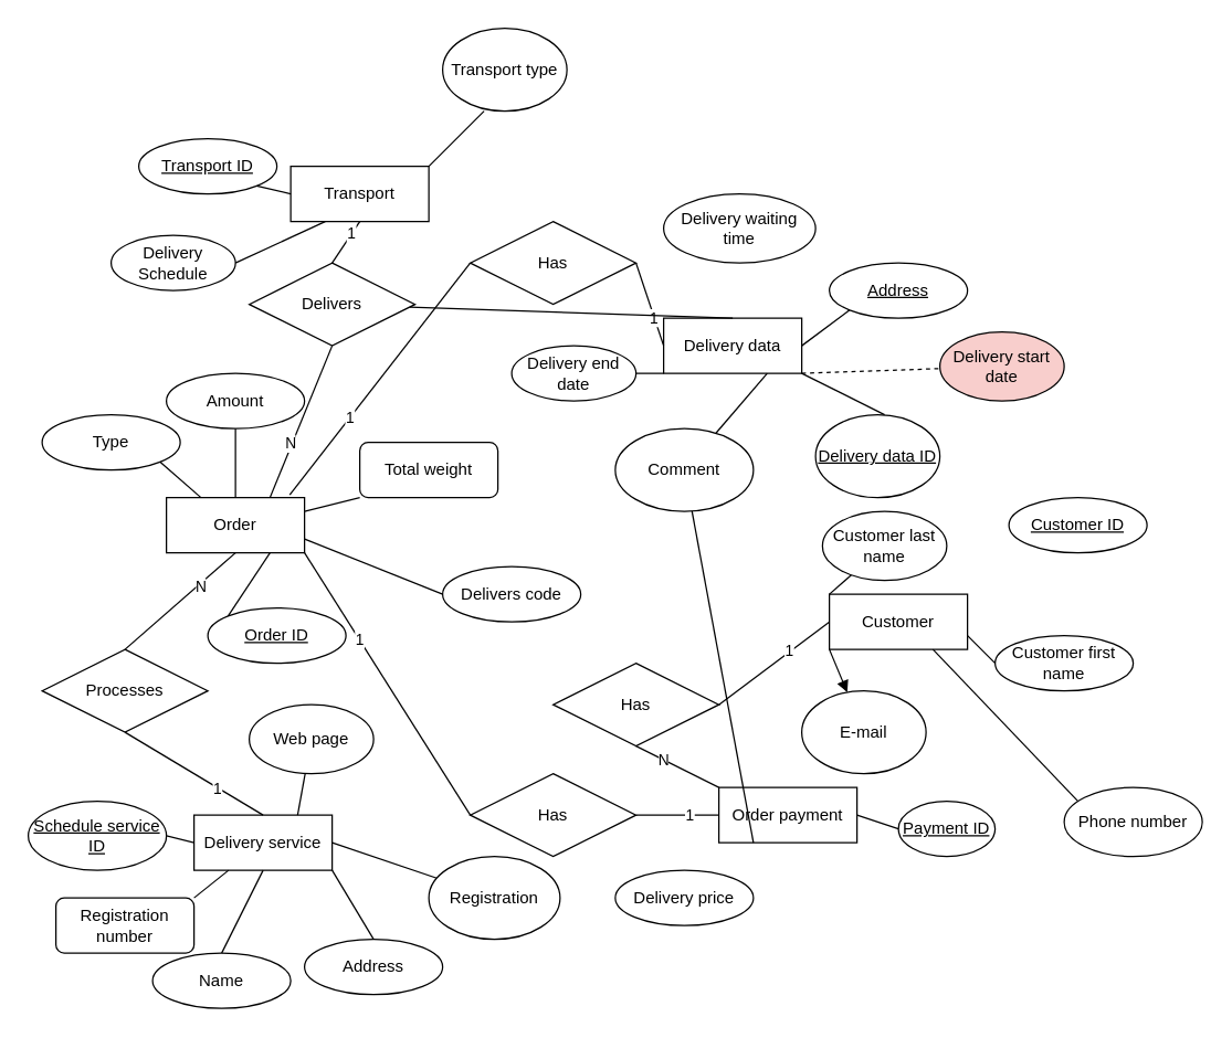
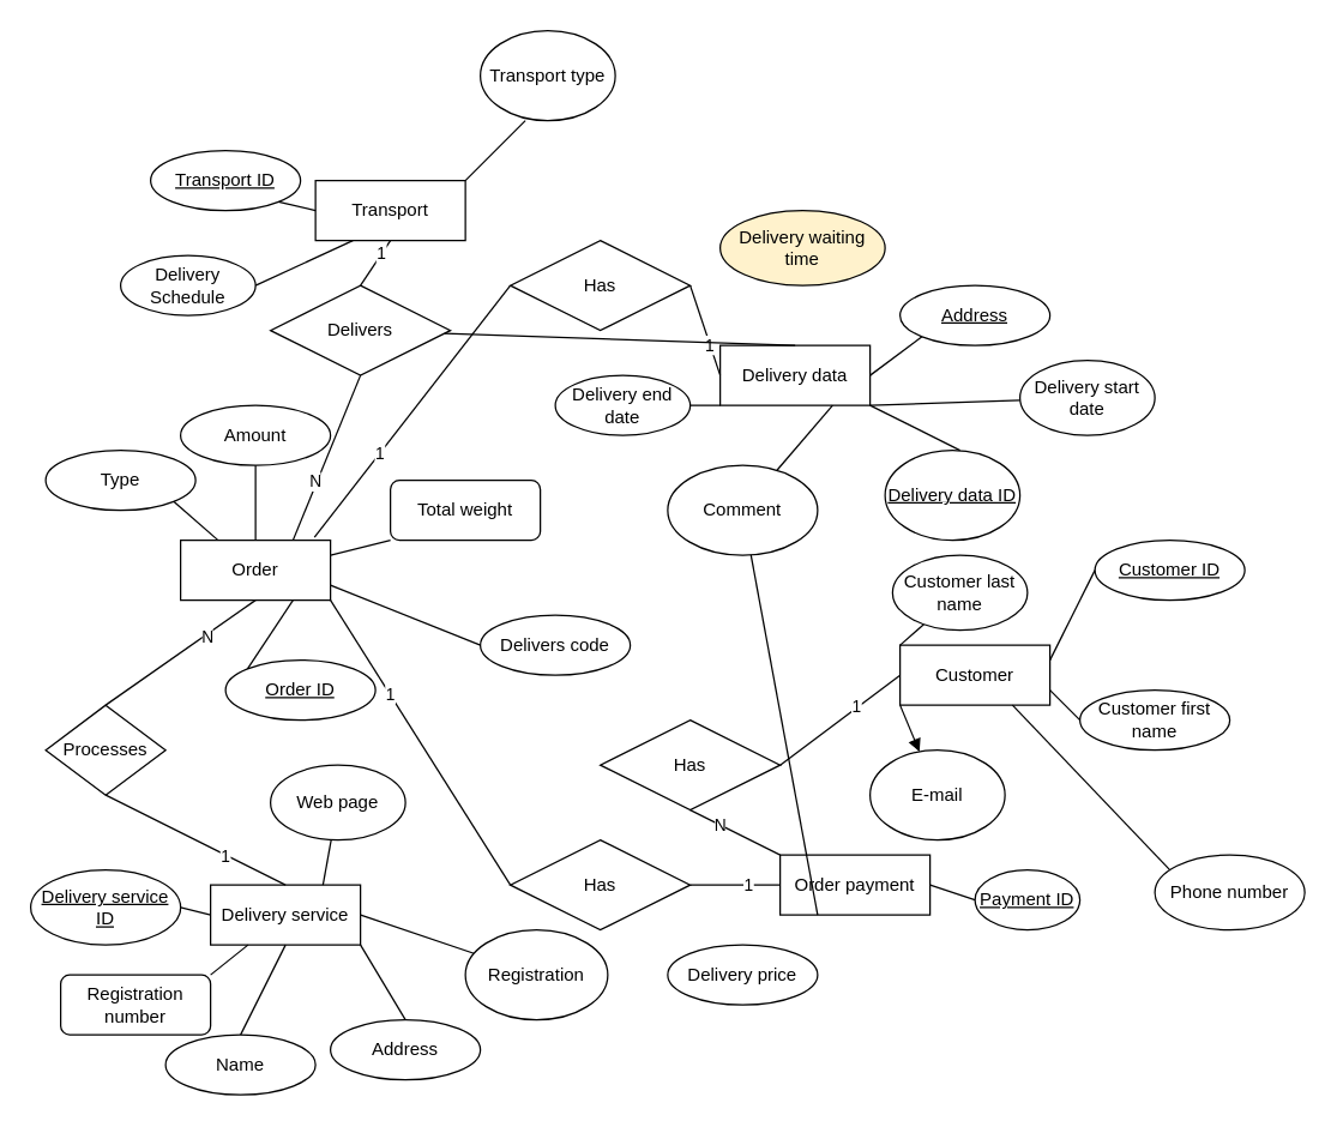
  <mxCell id="0" />
  <mxCell id="1" parent="0" />
  <mxCell id="2" value="Order" style="whiteSpace=wrap;html=1;align=center;" parent="1" vertex="1"><mxGeometry x="120" y="360" width="100" height="40" as="geometry" /></mxCell>
  <mxCell id="3" value="Order ID" style="ellipse;whiteSpace=wrap;html=1;align=center;fontStyle=4;" parent="1" vertex="1"><mxGeometry x="150" y="440" width="100" height="40" as="geometry" /></mxCell>
  <mxCell id="4" value="" style="endArrow=none;html=1;rounded=0;entryX=0.75;entryY=1;entryDx=0;entryDy=0;exitX=0;exitY=0;exitDx=0;exitDy=0;" parent="1" source="3" target="2" edge="1"><mxGeometry relative="1" as="geometry"><mxPoint x="170" y="440" as="sourcePoint" /><mxPoint x="500" y="390" as="targetPoint" /></mxGeometry></mxCell>
  <mxCell id="5" value="Delivery service" style="whiteSpace=wrap;html=1;align=center;" parent="1" vertex="1"><mxGeometry x="140" y="590" width="100" height="40" as="geometry" /></mxCell>
  <mxCell id="6" value="Customer" style="whiteSpace=wrap;html=1;align=center;" parent="1" vertex="1"><mxGeometry x="600" y="430" width="100" height="40" as="geometry" /></mxCell>
- <mxCell id="7" value="Schedule service ID" style="ellipse;whiteSpace=wrap;html=1;align=center;fontStyle=4;" parent="1" vertex="1"><mxGeometry y="580" width="100" height="50" as="geometry" x="20" /></mxCell>
+ <mxCell id="7" value="Delivery service ID" style="ellipse;whiteSpace=wrap;html=1;align=center;fontStyle=4;" parent="1" vertex="1"><mxGeometry y="580" width="100" height="50" as="geometry" x="20" /></mxCell>
  <mxCell id="8" value="" style="endArrow=none;html=1;rounded=0;exitX=1;exitY=0.5;exitDx=0;exitDy=0;entryX=0;entryY=0.5;entryDx=0;entryDy=0;" parent="1" source="7" target="5" edge="1"><mxGeometry relative="1" as="geometry"><mxPoint x="390" y="390" as="sourcePoint" /><mxPoint x="550" y="390" as="targetPoint" /></mxGeometry></mxCell>
  <mxCell id="9" value="Type" style="ellipse;whiteSpace=wrap;html=1;align=center;" parent="1" vertex="1"><mxGeometry x="30" y="300" width="100" height="40" as="geometry" /></mxCell>
  <mxCell id="10" value="" style="endArrow=none;html=1;rounded=0;exitX=1;exitY=1;exitDx=0;exitDy=0;entryX=0.25;entryY=0;entryDx=0;entryDy=0;" parent="1" source="9" target="2" edge="1"><mxGeometry relative="1" as="geometry"><mxPoint x="240" y="420" as="sourcePoint" /><mxPoint x="90" y="390" as="targetPoint" /></mxGeometry></mxCell>
  <mxCell id="11" value="Registration number" style="whiteSpace=wrap;html=1;align=center;rounded=1;" parent="1" vertex="1"><mxGeometry x="40" y="650" width="100" height="40" as="geometry" /></mxCell>
  <mxCell id="12" value="" style="endArrow=none;html=1;rounded=0;exitX=1;exitY=0;exitDx=0;exitDy=0;entryX=0.25;entryY=1;entryDx=0;entryDy=0;" parent="1" source="11" target="5" edge="1"><mxGeometry relative="1" as="geometry"><mxPoint x="420" y="630" as="sourcePoint" /><mxPoint x="475" y="570" as="targetPoint" /></mxGeometry></mxCell>
  <mxCell id="13" value="Delivery data" style="whiteSpace=wrap;html=1;align=center;" parent="1" vertex="1"><mxGeometry x="480" y="230" width="100" height="40" as="geometry" /></mxCell>
  <mxCell id="14" value="Has" style="shape=rhombus;perimeter=rhombusPerimeter;whiteSpace=wrap;html=1;align=center;" parent="1" vertex="1"><mxGeometry x="340" y="160" width="120" height="60" as="geometry" /></mxCell>
  <mxCell id="15" value="" style="endArrow=none;html=1;rounded=0;entryX=1;entryY=0.5;entryDx=0;entryDy=0;exitX=0;exitY=0.5;exitDx=0;exitDy=0;" parent="1" source="13" target="14" edge="1"><mxGeometry relative="1" as="geometry"><mxPoint x="450" y="390" as="sourcePoint" /><mxPoint x="225" y="370" as="targetPoint" /></mxGeometry></mxCell>
  <mxCell id="16" value="1" style="edgeLabel;html=1;align=center;verticalAlign=middle;resizable=0;points=[];" parent="15" vertex="1" connectable="0"><mxGeometry x="-0.307" y="1" relative="1" as="geometry"><mxPoint as="offset" /></mxGeometry></mxCell>
  <mxCell id="17" value="Address" style="ellipse;whiteSpace=wrap;html=1;align=center;" parent="1" vertex="1"><mxGeometry x="220" y="680" width="100" height="40" as="geometry" /></mxCell>
  <mxCell id="18" value="Name" style="ellipse;whiteSpace=wrap;html=1;align=center;" parent="1" vertex="1"><mxGeometry x="110" y="690" width="100" height="40" as="geometry" /></mxCell>
  <mxCell id="19" value="" style="endArrow=none;html=1;rounded=0;exitX=0.5;exitY=0;exitDx=0;exitDy=0;entryX=0.5;entryY=1;entryDx=0;entryDy=0;" parent="1" source="18" target="5" edge="1"><mxGeometry relative="1" as="geometry"><mxPoint x="460" y="620" as="sourcePoint" /><mxPoint x="515" y="560" as="targetPoint" /></mxGeometry></mxCell>
  <mxCell id="20" value="" style="endArrow=none;html=1;rounded=0;exitX=1;exitY=1;exitDx=0;exitDy=0;entryX=0.5;entryY=0;entryDx=0;entryDy=0;" parent="1" source="5" target="17" edge="1"><mxGeometry relative="1" as="geometry"><mxPoint x="525" y="640" as="sourcePoint" /><mxPoint x="580" y="580" as="targetPoint" /></mxGeometry></mxCell>
  <mxCell id="21" value="&lt;u&gt;Customer ID&lt;/u&gt;" style="ellipse;whiteSpace=wrap;html=1;align=center;" parent="1" vertex="1"><mxGeometry x="730" y="360" width="100" height="40" as="geometry" /></mxCell>
+ <mxCell id="22" value="" style="endArrow=none;html=1;rounded=0;exitX=1;exitY=0.25;exitDx=0;exitDy=0;entryX=0;entryY=0.5;entryDx=0;entryDy=0;" parent="1" source="6" target="21" edge="1"><mxGeometry relative="1" as="geometry"><mxPoint x="675.355" y="575.858" as="sourcePoint" /><mxPoint x="860" y="420" as="targetPoint" /></mxGeometry></mxCell>
  <mxCell id="23" value="Transport" style="whiteSpace=wrap;html=1;align=center;" parent="1" vertex="1"><mxGeometry x="210" y="120" width="100" height="40" as="geometry" /></mxCell>
  <mxCell id="24" value="" style="endArrow=none;html=1;rounded=0;exitX=0;exitY=0.5;exitDx=0;exitDy=0;entryX=0.893;entryY=-0.05;entryDx=0;entryDy=0;entryPerimeter=0;" parent="1" source="14" target="2" edge="1"><mxGeometry relative="1" as="geometry"><mxPoint x="349.5" y="300" as="sourcePoint" /><mxPoint x="349.5" y="200" as="targetPoint" /><Array as="points"><mxPoint x="340" y="190" /></Array></mxGeometry></mxCell>
  <mxCell id="25" value="1" style="edgeLabel;html=1;align=center;verticalAlign=middle;resizable=0;points=[];" parent="24" vertex="1" connectable="0"><mxGeometry x="0.332" y="-1" relative="1" as="geometry"><mxPoint as="offset" /></mxGeometry></mxCell>
  <mxCell id="26" value="&lt;u&gt;Transport ID&lt;/u&gt;" style="ellipse;whiteSpace=wrap;html=1;align=center;" parent="1" vertex="1"><mxGeometry x="100" y="100" width="100" height="40" as="geometry" /></mxCell>
  <mxCell id="27" value="" style="endArrow=none;html=1;rounded=0;entryX=0;entryY=0.5;entryDx=0;entryDy=0;exitX=1;exitY=1;exitDx=0;exitDy=0;" parent="1" source="26" target="23" edge="1"><mxGeometry relative="1" as="geometry"><mxPoint x="430" y="150" as="sourcePoint" /><mxPoint x="389.5" y="220" as="targetPoint" /></mxGeometry></mxCell>
  <mxCell id="28" value="Total weight" style="whiteSpace=wrap;html=1;align=center;rounded=1;" parent="1" vertex="1"><mxGeometry x="260" y="320" width="100" height="40" as="geometry" /></mxCell>
  <mxCell id="29" value="" style="endArrow=none;html=1;rounded=0;exitX=0;exitY=0.5;exitDx=0;exitDy=0;entryX=1;entryY=0.75;entryDx=0;entryDy=0;startArrow=none;" parent="1" source="61" target="2" edge="1"><mxGeometry relative="1" as="geometry"><mxPoint x="100" y="380" as="sourcePoint" /><mxPoint x="175" y="450" as="targetPoint" /></mxGeometry></mxCell>
  <mxCell id="30" value="Delivers" style="shape=rhombus;perimeter=rhombusPerimeter;whiteSpace=wrap;html=1;align=center;" parent="1" vertex="1"><mxGeometry x="180" y="190" width="120" height="60" as="geometry" /></mxCell>
  <mxCell id="31" value="" style="endArrow=none;html=1;rounded=0;exitX=0.5;exitY=1;exitDx=0;exitDy=0;entryX=0.75;entryY=0;entryDx=0;entryDy=0;" parent="1" source="30" target="2" edge="1"><mxGeometry relative="1" as="geometry"><mxPoint x="135.355" y="294.142" as="sourcePoint" /><mxPoint x="175" y="370" as="targetPoint" /></mxGeometry></mxCell>
  <mxCell id="32" value="N" style="edgeLabel;html=1;align=center;verticalAlign=middle;resizable=0;points=[];" parent="31" vertex="1" connectable="0"><mxGeometry x="0.295" y="-1" relative="1" as="geometry"><mxPoint as="offset" /></mxGeometry></mxCell>
  <mxCell id="33" value="" style="endArrow=none;html=1;rounded=0;exitX=0.5;exitY=0;exitDx=0;exitDy=0;entryX=0.5;entryY=1;entryDx=0;entryDy=0;" parent="1" source="30" target="23" edge="1"><mxGeometry relative="1" as="geometry"><mxPoint x="270.355" y="230.002" as="sourcePoint" /><mxPoint x="310" y="305.86" as="targetPoint" /></mxGeometry></mxCell>
  <mxCell id="34" value="1" style="edgeLabel;html=1;align=center;verticalAlign=middle;resizable=0;points=[];" parent="33" vertex="1" connectable="0"><mxGeometry x="0.404" y="1" relative="1" as="geometry"><mxPoint as="offset" /></mxGeometry></mxCell>
  <mxCell id="35" value="Delivery Schedule" style="ellipse;whiteSpace=wrap;html=1;align=center;" parent="1" vertex="1"><mxGeometry x="80" y="170" width="90" height="40" as="geometry" /></mxCell>
  <mxCell id="36" value="" style="endArrow=none;html=1;rounded=0;entryX=0.25;entryY=1;entryDx=0;entryDy=0;exitX=1;exitY=0.5;exitDx=0;exitDy=0;" parent="1" source="35" target="23" edge="1"><mxGeometry relative="1" as="geometry"><mxPoint x="455" y="130" as="sourcePoint" /><mxPoint x="420" y="170" as="targetPoint" /></mxGeometry></mxCell>
  <mxCell id="37" value="Order payment" style="whiteSpace=wrap;html=1;align=center;" parent="1" vertex="1"><mxGeometry x="520" y="570" width="100" height="40" as="geometry" /></mxCell>
  <mxCell id="38" value="Has" style="shape=rhombus;perimeter=rhombusPerimeter;whiteSpace=wrap;html=1;align=center;" parent="1" vertex="1"><mxGeometry x="340" y="560" width="120" height="60" as="geometry" /></mxCell>
  <mxCell id="39" value="" style="endArrow=none;html=1;rounded=0;exitX=1;exitY=0.5;exitDx=0;exitDy=0;entryX=0;entryY=0.5;entryDx=0;entryDy=0;" parent="1" source="38" target="37" edge="1"><mxGeometry relative="1" as="geometry"><mxPoint x="550" y="570" as="sourcePoint" /><mxPoint x="544.645" y="605.858" as="targetPoint" /></mxGeometry></mxCell>
  <mxCell id="40" value="1" style="edgeLabel;html=1;align=center;verticalAlign=middle;resizable=0;points=[];" parent="39" vertex="1" connectable="0"><mxGeometry x="0.275" y="1" relative="1" as="geometry"><mxPoint as="offset" /></mxGeometry></mxCell>
  <mxCell id="41" value="" style="endArrow=none;html=1;rounded=0;exitX=1;exitY=1;exitDx=0;exitDy=0;entryX=0;entryY=0.5;entryDx=0;entryDy=0;" parent="1" source="2" target="38" edge="1"><mxGeometry relative="1" as="geometry"><mxPoint x="560" y="580" as="sourcePoint" /><mxPoint x="554.645" y="615.858" as="targetPoint" /></mxGeometry></mxCell>
  <mxCell id="42" value="1" style="edgeLabel;html=1;align=center;verticalAlign=middle;resizable=0;points=[];" parent="41" vertex="1" connectable="0"><mxGeometry x="-0.339" relative="1" as="geometry"><mxPoint as="offset" /></mxGeometry></mxCell>
  <mxCell id="43" value="Has" style="shape=rhombus;perimeter=rhombusPerimeter;whiteSpace=wrap;html=1;align=center;" parent="1" vertex="1"><mxGeometry x="400" y="480" width="120" height="60" as="geometry" /></mxCell>
  <mxCell id="44" value="" style="endArrow=none;html=1;rounded=0;exitX=0.5;exitY=1;exitDx=0;exitDy=0;entryX=0;entryY=0;entryDx=0;entryDy=0;" parent="1" source="43" target="37" edge="1"><mxGeometry relative="1" as="geometry"><mxPoint x="810" y="440" as="sourcePoint" /><mxPoint x="930" y="480" as="targetPoint" /></mxGeometry></mxCell>
  <mxCell id="45" value="N" style="edgeLabel;html=1;align=center;verticalAlign=middle;resizable=0;points=[];" parent="44" vertex="1" connectable="0"><mxGeometry x="-0.339" relative="1" as="geometry"><mxPoint as="offset" /></mxGeometry></mxCell>
  <mxCell id="46" value="" style="endArrow=none;html=1;rounded=0;exitX=1;exitY=0.5;exitDx=0;exitDy=0;entryX=0;entryY=0.5;entryDx=0;entryDy=0;" parent="1" source="43" target="6" edge="1"><mxGeometry relative="1" as="geometry"><mxPoint x="910" y="540" as="sourcePoint" /><mxPoint x="960" y="580" as="targetPoint" /><Array as="points"><mxPoint x="520" y="510" /></Array></mxGeometry></mxCell>
  <mxCell id="47" value="1" style="edgeLabel;html=1;align=center;verticalAlign=middle;resizable=0;points=[];" parent="46" vertex="1" connectable="0"><mxGeometry x="0.275" y="1" relative="1" as="geometry"><mxPoint as="offset" /></mxGeometry></mxCell>
  <mxCell id="48" value="Delivery price" style="ellipse;whiteSpace=wrap;html=1;align=center;" parent="1" vertex="1"><mxGeometry x="445" y="630" width="100" height="40" as="geometry" /></mxCell>
  <mxCell id="49" value="&lt;u&gt;Payment ID&lt;/u&gt;" style="ellipse;whiteSpace=wrap;html=1;align=center;" parent="1" vertex="1"><mxGeometry x="650" y="580" width="70" height="40" as="geometry" /></mxCell>
  <mxCell id="50" value="" style="endArrow=none;html=1;rounded=0;entryX=0;entryY=0.5;entryDx=0;entryDy=0;exitX=1;exitY=0.5;exitDx=0;exitDy=0;" parent="1" source="37" target="49" edge="1"><mxGeometry relative="1" as="geometry"><mxPoint x="615.355" y="634.142" as="sourcePoint" /><mxPoint x="630" y="680" as="targetPoint" /></mxGeometry></mxCell>
  <mxCell id="51" value="" style="endArrow=none;html=1;rounded=0;exitX=0.25;exitY=1;exitDx=0;exitDy=0;" parent="1" source="37" target="74" edge="1"><mxGeometry relative="1" as="geometry"><mxPoint x="635.355" y="654.142" as="sourcePoint" /><mxPoint x="650" y="700" as="targetPoint" /></mxGeometry></mxCell>
- <mxCell id="52" value="Delivery waiting time" style="ellipse;whiteSpace=wrap;html=1;align=center;" parent="1" vertex="1"><mxGeometry x="480" y="140" width="110" height="50" as="geometry" /></mxCell>
+ <mxCell id="52" value="Delivery waiting time" style="ellipse;whiteSpace=wrap;html=1;align=center;fillColor=#fff2cc;" parent="1" vertex="1"><mxGeometry x="480" y="140" width="110" height="50" as="geometry" /></mxCell>
  <mxCell id="53" value="" style="endArrow=none;html=1;rounded=0;exitX=0.5;exitY=0;exitDx=0;exitDy=0;" parent="1" source="13" target="30" edge="1"><mxGeometry relative="1" as="geometry"><mxPoint x="580" y="170" as="sourcePoint" /><mxPoint x="410" y="160" as="targetPoint" /></mxGeometry></mxCell>
- <mxCell id="54" value="Processes" style="shape=rhombus;perimeter=rhombusPerimeter;whiteSpace=wrap;html=1;align=center;" parent="1" vertex="1"><mxGeometry x="30" y="470" width="120" height="60" as="geometry" /></mxCell>
+ <mxCell id="54" value="Processes" style="shape=rhombus;perimeter=rhombusPerimeter;whiteSpace=wrap;html=1;align=center;" parent="1" vertex="1"><mxGeometry x="30" y="470" width="80" height="60" as="geometry" /></mxCell>
  <mxCell id="55" value="" style="endArrow=none;html=1;rounded=0;exitX=0.5;exitY=1;exitDx=0;exitDy=0;entryX=0.5;entryY=0;entryDx=0;entryDy=0;" parent="1" source="2" target="54" edge="1"><mxGeometry relative="1" as="geometry"><mxPoint x="160" y="590" as="sourcePoint" /><mxPoint x="190" y="520" as="targetPoint" /></mxGeometry></mxCell>
  <mxCell id="56" value="N" style="edgeLabel;html=1;align=center;verticalAlign=middle;resizable=0;points=[];" parent="55" vertex="1" connectable="0"><mxGeometry x="-0.314" y="1" relative="1" as="geometry"><mxPoint x="1" as="offset" /></mxGeometry></mxCell>
  <mxCell id="57" value="" style="endArrow=none;html=1;rounded=0;exitX=0.5;exitY=0;exitDx=0;exitDy=0;entryX=0.5;entryY=1;entryDx=0;entryDy=0;" parent="1" source="5" target="54" edge="1"><mxGeometry relative="1" as="geometry"><mxPoint x="200" y="580" as="sourcePoint" /><mxPoint x="250" y="540" as="targetPoint" /></mxGeometry></mxCell>
  <mxCell id="58" value="1" style="edgeLabel;html=1;align=center;verticalAlign=middle;resizable=0;points=[];" parent="57" vertex="1" connectable="0"><mxGeometry x="-0.314" y="1" relative="1" as="geometry"><mxPoint x="1" as="offset" /></mxGeometry></mxCell>
  <mxCell id="59" value="Amount" style="ellipse;whiteSpace=wrap;html=1;align=center;" parent="1" vertex="1"><mxGeometry x="120" y="270" width="100" height="40" as="geometry" /></mxCell>
  <mxCell id="60" value="" style="endArrow=none;html=1;rounded=0;exitX=0.5;exitY=1;exitDx=0;exitDy=0;entryX=0.5;entryY=0;entryDx=0;entryDy=0;" parent="1" source="59" target="2" edge="1"><mxGeometry relative="1" as="geometry"><mxPoint x="85.355" y="324.142" as="sourcePoint" /><mxPoint x="175" y="370" as="targetPoint" /></mxGeometry></mxCell>
  <mxCell id="61" value="Delivers code" style="ellipse;whiteSpace=wrap;html=1;align=center;" parent="1" vertex="1"><mxGeometry x="320" y="410" width="100" height="40" as="geometry" /></mxCell>
  <mxCell id="62" value="" style="endArrow=none;html=1;rounded=0;exitX=0;exitY=1;exitDx=0;exitDy=0;entryX=1;entryY=0.25;entryDx=0;entryDy=0;" parent="1" source="28" target="2" edge="1"><mxGeometry relative="1" as="geometry"><mxPoint x="420" y="390" as="sourcePoint" /><mxPoint x="140" y="370" as="targetPoint" /></mxGeometry></mxCell>
  <mxCell id="63" value="&lt;u&gt;Address&lt;/u&gt;" style="ellipse;whiteSpace=wrap;html=1;align=center;" parent="1" vertex="1"><mxGeometry x="600" y="190" width="100" height="40" as="geometry" /></mxCell>
  <mxCell id="64" value="" style="endArrow=none;html=1;rounded=0;entryX=0;entryY=1;entryDx=0;entryDy=0;exitX=1;exitY=0.5;exitDx=0;exitDy=0;" parent="1" source="13" target="63" edge="1"><mxGeometry relative="1" as="geometry"><mxPoint x="550" y="160" as="sourcePoint" /><mxPoint x="570" y="130" as="targetPoint" /></mxGeometry></mxCell>
  <mxCell id="65" value="Customer first name" style="ellipse;whiteSpace=wrap;html=1;align=center;" parent="1" vertex="1"><mxGeometry x="720" y="460" width="100" height="40" as="geometry" /></mxCell>
  <mxCell id="66" value="" style="endArrow=none;html=1;rounded=0;exitX=1;exitY=0.75;exitDx=0;exitDy=0;entryX=0;entryY=0.5;entryDx=0;entryDy=0;" parent="1" source="6" target="65" edge="1"><mxGeometry relative="1" as="geometry"><mxPoint x="650" y="390" as="sourcePoint" /><mxPoint x="680" y="360" as="targetPoint" /></mxGeometry></mxCell>
  <mxCell id="67" value="" style="endArrow=none;html=1;" edge="1" parent="1"><mxGeometry width="50" height="50" relative="1" as="geometry"><mxPoint x="310" y="120" as="sourcePoint" /><mxPoint x="350" y="80" as="targetPoint" /></mxGeometry></mxCell>
  <mxCell id="68" value="Transport type" style="ellipse;whiteSpace=wrap;html=1;" vertex="1" parent="1"><mxGeometry x="320" y="20" width="90" height="60" as="geometry" /></mxCell>
- <mxCell id="69" value="" style="endArrow=none;html=1;exitX=1;exitY=1;exitDx=0;exitDy=0;dashed=1;" edge="1" parent="1" source="13" target="70"><mxGeometry width="50" height="50" relative="1" as="geometry"><mxPoint x="600" y="300" as="sourcePoint" /><mxPoint x="710" y="270" as="targetPoint" /></mxGeometry></mxCell>
- <mxCell id="70" value="Delivery start date" style="ellipse;whiteSpace=wrap;html=1;fillColor=#f8cecc;" vertex="1" parent="1"><mxGeometry x="680" y="240" width="90" height="50" as="geometry" /></mxCell>
+ <mxCell id="69" value="" style="endArrow=none;html=1;exitX=1;exitY=1;exitDx=0;exitDy=0;" edge="1" parent="1" source="13" target="70"><mxGeometry width="50" height="50" relative="1" as="geometry"><mxPoint x="600" y="300" as="sourcePoint" /><mxPoint x="710" y="270" as="targetPoint" /></mxGeometry></mxCell>
+ <mxCell id="70" value="Delivery start date" style="ellipse;whiteSpace=wrap;html=1;" vertex="1" parent="1"><mxGeometry x="680" y="240" width="90" height="50" as="geometry" /></mxCell>
  <mxCell id="71" value="" style="endArrow=none;html=1;exitX=0;exitY=1;exitDx=0;exitDy=0;" edge="1" parent="1" source="13" target="72"><mxGeometry width="50" height="50" relative="1" as="geometry"><mxPoint x="420" y="280" as="sourcePoint" /><mxPoint x="480" y="270" as="targetPoint" /></mxGeometry></mxCell>
  <mxCell id="72" value="Delivery end date" style="ellipse;whiteSpace=wrap;html=1;" vertex="1" parent="1"><mxGeometry x="370" y="250" width="90" height="40" as="geometry" /></mxCell>
  <mxCell id="73" value="" style="endArrow=none;html=1;exitX=0.75;exitY=1;exitDx=0;exitDy=0;" edge="1" parent="1" source="13" target="74"><mxGeometry width="50" height="50" relative="1" as="geometry"><mxPoint x="570" y="320" as="sourcePoint" /><mxPoint x="555" y="270" as="targetPoint" /></mxGeometry></mxCell>
  <mxCell id="74" value="Comment" style="ellipse;whiteSpace=wrap;html=1;" vertex="1" parent="1"><mxGeometry x="445" y="310" width="100" height="60" as="geometry" /></mxCell>
  <mxCell id="75" value="" style="endArrow=none;html=1;entryX=1;entryY=1;entryDx=0;entryDy=0;" edge="1" parent="1" target="13"><mxGeometry width="50" height="50" relative="1" as="geometry"><mxPoint x="640" y="300" as="sourcePoint" /><mxPoint x="600" y="350" as="targetPoint" /></mxGeometry></mxCell>
  <mxCell id="76" value="Delivery data ID" style="ellipse;whiteSpace=wrap;html=1;fontStyle=4" vertex="1" parent="1"><mxGeometry x="590" y="300" width="90" height="60" as="geometry" /></mxCell>
  <mxCell id="77" value="" style="endArrow=none;html=1;exitX=0;exitY=0;exitDx=0;exitDy=0;" edge="1" parent="1" source="6" target="78"><mxGeometry width="50" height="50" relative="1" as="geometry"><mxPoint x="550" y="410" as="sourcePoint" /><mxPoint x="590" y="430" as="targetPoint" /></mxGeometry></mxCell>
  <mxCell id="78" value="Customer last name" style="ellipse;whiteSpace=wrap;html=1;" vertex="1" parent="1"><mxGeometry x="595" y="370" width="90" height="50" as="geometry" /></mxCell>
  <mxCell id="79" value="" style="endArrow=block;html=1;exitX=0;exitY=1;exitDx=0;exitDy=0;" edge="1" parent="1" source="6" target="80"><mxGeometry width="50" height="50" relative="1" as="geometry"><mxPoint x="600" y="520" as="sourcePoint" /><mxPoint x="590" y="470" as="targetPoint" /></mxGeometry></mxCell>
  <mxCell id="80" value="E-mail" style="ellipse;whiteSpace=wrap;html=1;" vertex="1" parent="1"><mxGeometry x="580" y="500" width="90" height="60" as="geometry" /></mxCell>
  <mxCell id="81" value="" style="endArrow=none;html=1;entryX=0.75;entryY=1;entryDx=0;entryDy=0;" edge="1" parent="1" target="6"><mxGeometry width="50" height="50" relative="1" as="geometry"><mxPoint x="780" y="580" as="sourcePoint" /><mxPoint x="580" y="530" as="targetPoint" /></mxGeometry></mxCell>
  <mxCell id="82" value="Phone number" style="ellipse;whiteSpace=wrap;html=1;" vertex="1" parent="1"><mxGeometry x="770" y="570" width="100" height="50" as="geometry" /></mxCell>
  <mxCell id="83" value="" style="endArrow=none;html=1;exitX=0.75;exitY=0;exitDx=0;exitDy=0;" edge="1" parent="1" source="5" target="84"><mxGeometry width="50" height="50" relative="1" as="geometry"><mxPoint x="210" y="580" as="sourcePoint" /><mxPoint x="220" y="550" as="targetPoint" /></mxGeometry></mxCell>
  <mxCell id="84" value="Web page" style="ellipse;whiteSpace=wrap;html=1;" vertex="1" parent="1"><mxGeometry x="180" y="510" width="90" height="50" as="geometry" /></mxCell>
  <mxCell id="85" value="" style="endArrow=none;html=1;" edge="1" parent="1" target="86"><mxGeometry width="50" height="50" relative="1" as="geometry"><mxPoint x="240" y="610" as="sourcePoint" /><mxPoint x="340" y="650" as="targetPoint" /></mxGeometry></mxCell>
  <mxCell id="86" value="Registration" style="ellipse;whiteSpace=wrap;html=1;" vertex="1" parent="1"><mxGeometry x="310" y="620" width="95" height="60" as="geometry" /></mxCell>
